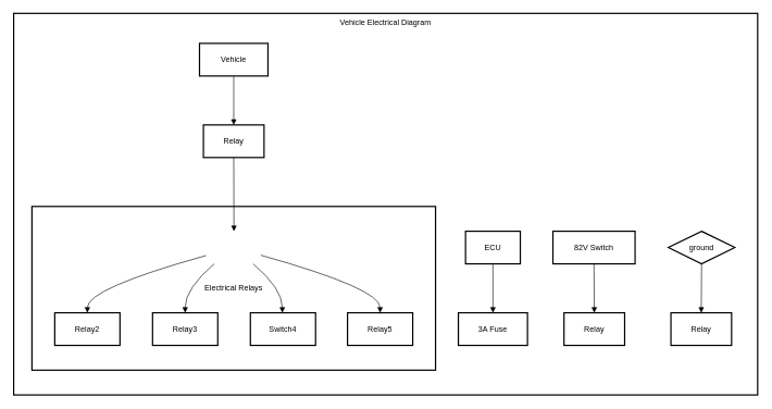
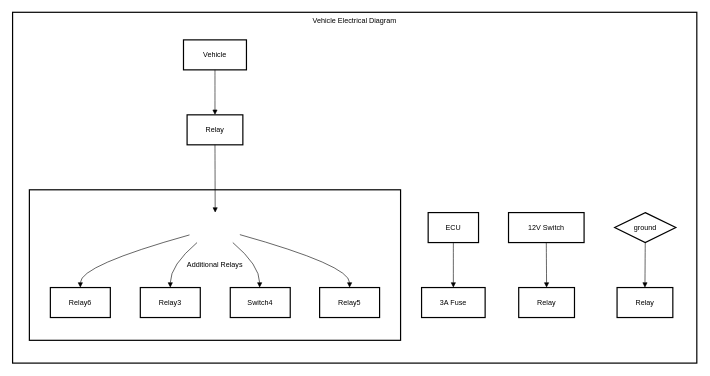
  <mxCell id="0" />
  <mxCell id="1" parent="0" />
  <mxCell id="2" value="Vehicle Electrical Diagram" style="whiteSpace=wrap;strokeWidth=2;verticalAlign=top;" vertex="1" parent="1"><mxGeometry x="20" y="20" width="1141" height="585" as="geometry" /></mxCell>
  <mxCell id="3" value="ECU" style="whiteSpace=wrap;strokeWidth=2;" vertex="1" parent="2"><mxGeometry x="295" y="334" width="84" height="50" as="geometry" /></mxCell>
- <mxCell id="4" value="Electrical Relays" style="whiteSpace=wrap;strokeWidth=2;" vertex="1" parent="2"><mxGeometry x="28" y="296" width="619" height="251" as="geometry" /></mxCell>
+ <mxCell id="4" value="Additional Relays" style="whiteSpace=wrap;strokeWidth=2;" vertex="1" parent="2"><mxGeometry x="28" y="296" width="619" height="251" as="geometry" /></mxCell>
  <mxCell id="5" value="Vehicle" style="whiteSpace=wrap;strokeWidth=2;" vertex="1" parent="2"><mxGeometry x="285" y="46" width="105" height="50" as="geometry" /></mxCell>
  <mxCell id="6" value="Relay" style="whiteSpace=wrap;strokeWidth=2;" vertex="1" parent="2"><mxGeometry x="291" y="171" width="93" height="50" as="geometry" /></mxCell>
  <mxCell id="7" value="ECU" style="whiteSpace=wrap;strokeWidth=2;" vertex="1" parent="2"><mxGeometry x="693" y="334" width="84" height="50" as="geometry" /></mxCell>
  <mxCell id="8" value="3A Fuse" style="whiteSpace=wrap;strokeWidth=2;" vertex="1" parent="2"><mxGeometry x="682" y="459" width="106" height="50" as="geometry" /></mxCell>
- <mxCell id="9" value="82V Switch" style="whiteSpace=wrap;strokeWidth=2;" vertex="1" parent="2"><mxGeometry x="827" y="334" width="126" height="50" as="geometry" /></mxCell>
+ <mxCell id="9" value="12V Switch" style="whiteSpace=wrap;strokeWidth=2;" vertex="1" parent="2"><mxGeometry x="827" y="334" width="126" height="50" as="geometry" /></mxCell>
  <mxCell id="10" value="Relay" style="whiteSpace=wrap;strokeWidth=2;" vertex="1" parent="2"><mxGeometry x="844" y="459" width="93" height="50" as="geometry" /></mxCell>
  <mxCell id="11" value="ground" style="rhombus;whiteSpace=wrap;strokeWidth=2;" vertex="1" parent="2"><mxGeometry x="1004" y="334" width="102" height="50" as="geometry" /></mxCell>
  <mxCell id="12" value="Relay" style="whiteSpace=wrap;strokeWidth=2;" vertex="1" parent="2"><mxGeometry x="1008" y="459" width="93" height="50" as="geometry" /></mxCell>
- <mxCell id="13" value="Relay2" style="whiteSpace=wrap;strokeWidth=2;" vertex="1" parent="2"><mxGeometry x="63" y="459" width="100" height="50" as="geometry" /></mxCell>
+ <mxCell id="13" value="Relay6" style="whiteSpace=wrap;strokeWidth=2;" vertex="1" parent="2"><mxGeometry x="63" y="459" width="100" height="50" as="geometry" /></mxCell>
  <mxCell id="14" value="Relay3" style="whiteSpace=wrap;strokeWidth=2;" vertex="1" parent="2"><mxGeometry x="213" y="459" width="100" height="50" as="geometry" /></mxCell>
  <mxCell id="15" value="Switch4" style="whiteSpace=wrap;strokeWidth=2;" vertex="1" parent="2"><mxGeometry x="363" y="459" width="100" height="50" as="geometry" /></mxCell>
  <mxCell id="16" value="Relay5" style="whiteSpace=wrap;strokeWidth=2;" vertex="1" parent="2"><mxGeometry x="512" y="459" width="100" height="50" as="geometry" /></mxCell>
  <mxCell id="17" value="" style="curved=1;startArrow=none;endArrow=block;exitX=0.5;exitY=1;entryX=0.5;entryY=0;" edge="1" parent="2" source="5" target="6"><mxGeometry relative="1" as="geometry"><Array as="points" /></mxGeometry></mxCell>
  <mxCell id="18" value="" style="curved=1;startArrow=none;endArrow=block;exitX=0.5;exitY=1.01;entryX=0.51;entryY=0;" edge="1" parent="2" source="6" target="3"><mxGeometry relative="1" as="geometry"><Array as="points" /></mxGeometry></mxCell>
  <mxCell id="19" value="" style="curved=1;startArrow=none;endArrow=block;exitX=0.5;exitY=1;entryX=0.5;entryY=0;" edge="1" parent="2" source="7" target="8"><mxGeometry relative="1" as="geometry"><Array as="points" /></mxGeometry></mxCell>
  <mxCell id="20" value="" style="curved=1;startArrow=none;endArrow=block;exitX=0.5;exitY=1;entryX=0.5;entryY=0;" edge="1" parent="2" source="9" target="10"><mxGeometry relative="1" as="geometry"><Array as="points" /></mxGeometry></mxCell>
  <mxCell id="21" value="" style="curved=1;startArrow=none;endArrow=block;exitX=0.5;exitY=1;entryX=0.5;entryY=0;" edge="1" parent="2" source="11" target="12"><mxGeometry relative="1" as="geometry"><Array as="points" /></mxGeometry></mxCell>
  <mxCell id="22" value="" style="curved=1;startArrow=none;endArrow=block;exitX=0.01;exitY=0.74;entryX=0.5;entryY=0;" edge="1" parent="2" source="3" target="13"><mxGeometry relative="1" as="geometry"><Array as="points"><mxPoint x="113" y="422" /></Array></mxGeometry></mxCell>
  <mxCell id="23" value="" style="curved=1;startArrow=none;endArrow=block;exitX=0.15;exitY=1;entryX=0.5;entryY=0;" edge="1" parent="2" source="3" target="14"><mxGeometry relative="1" as="geometry"><Array as="points"><mxPoint x="263" y="422" /></Array></mxGeometry></mxCell>
  <mxCell id="24" value="" style="curved=1;startArrow=none;endArrow=block;exitX=0.86;exitY=1;entryX=0.49;entryY=0;" edge="1" parent="2" source="3" target="15"><mxGeometry relative="1" as="geometry"><Array as="points"><mxPoint x="412" y="422" /></Array></mxGeometry></mxCell>
  <mxCell id="25" value="" style="curved=1;startArrow=none;endArrow=block;exitX=1.01;exitY=0.74;entryX=0.5;entryY=0;" edge="1" parent="2" source="3" target="16"><mxGeometry relative="1" as="geometry"><Array as="points"><mxPoint x="562" y="422" /></Array></mxGeometry></mxCell>
